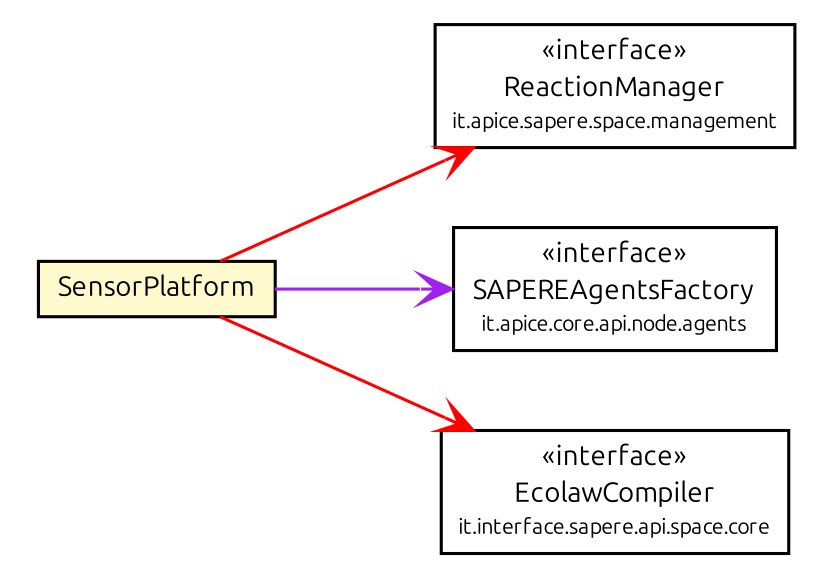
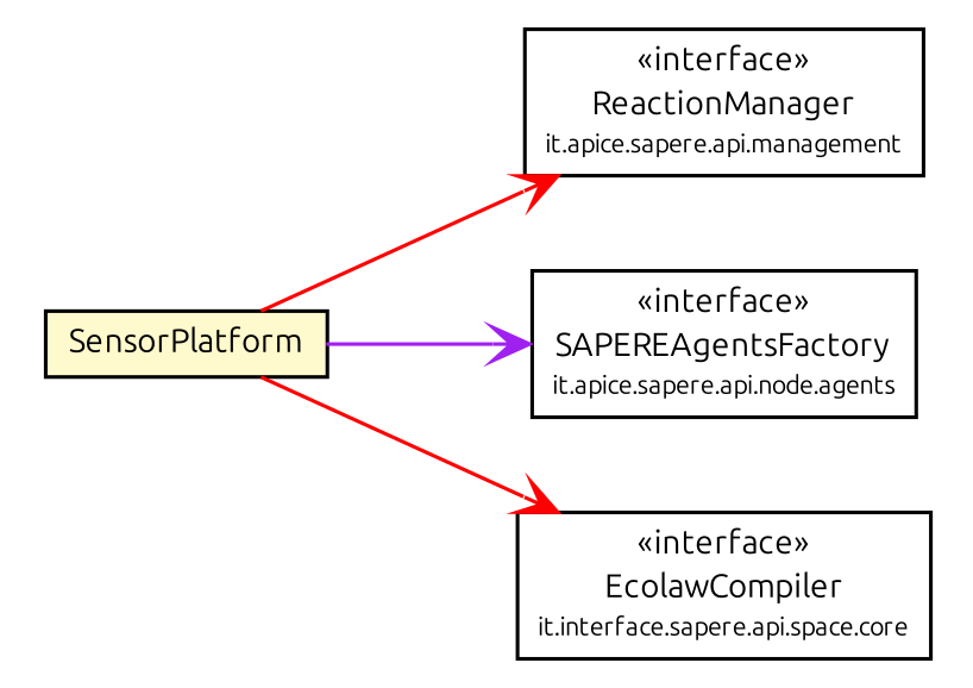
  digraph {
    fontname=Ubuntu
    rankdir=LR
    node [fontcolor=black fontname=Ubuntu fontsize=9.0 shape=plaintext]
    edge [arrowhead=open color=red fontcolor=black fontname=Ubuntu fontsize=10.0 headport=p labelfontname=Helvetica labelfontsize=10 tailport=p]
-   n1 [label=<<table border="0" cellborder="1" cellspacing="0" cellpadding="2" port="p" href="../../../api/management/ReactionManager.html"> 		<tr><td><table border="0" cellspacing="0" cellpadding="1"> 			<tr><td> &laquo;interface&raquo; </td></tr> 			<tr><td> ReactionManager </td></tr> 			<tr><td><font point-size="7.0"> it.apice.sapere.space.management </font></td></tr> 		</table></td></tr> 		</table>>]
-   n2 [label=<<table border="0" cellborder="1" cellspacing="0" cellpadding="2" port="p" href="../../../api/node/agents/SAPEREAgentsFactory.html"> 		<tr><td><table border="0" cellspacing="0" cellpadding="1"> 			<tr><td> &laquo;interface&raquo; </td></tr> 			<tr><td> SAPEREAgentsFactory </td></tr> 			<tr><td><font point-size="7.0"> it.apice.core.api.node.agents </font></td></tr> 		</table></td></tr> 		</table>>]
+   n1 [label=<<table border="0" cellborder="1" cellspacing="0" cellpadding="2" port="p" href="../../../api/management/ReactionManager.html"> 		<tr><td><table border="0" cellspacing="0" cellpadding="1"> 			<tr><td> &laquo;interface&raquo; </td></tr> 			<tr><td> ReactionManager </td></tr> 			<tr><td><font point-size="7.0"> it.apice.sapere.api.management </font></td></tr> 		</table></td></tr> 		</table>>]
+   n2 [label=<<table border="0" cellborder="1" cellspacing="0" cellpadding="2" port="p" href="../../../api/node/agents/SAPEREAgentsFactory.html"> 		<tr><td><table border="0" cellspacing="0" cellpadding="1"> 			<tr><td> &laquo;interface&raquo; </td></tr> 			<tr><td> SAPEREAgentsFactory </td></tr> 			<tr><td><font point-size="7.0"> it.apice.sapere.api.node.agents </font></td></tr> 		</table></td></tr> 		</table>>]
    n3 [label=<<table border="0" cellborder="1" cellspacing="0" cellpadding="2" port="p" href="../../../api/space/core/EcolawCompiler.html"> 		<tr><td><table border="0" cellspacing="0" cellpadding="1"> 			<tr><td> &laquo;interface&raquo; </td></tr> 			<tr><td> EcolawCompiler </td></tr> 			<tr><td><font point-size="7.0"> it.interface.sapere.api.space.core </font></td></tr> 		</table></td></tr> 		</table>>]
    n4 [label=<<table border="0" cellborder="1" cellspacing="0" cellpadding="2" port="p" bgcolor="lemonChiffon" href="./SensorPlatform.html"> 		<tr><td><table border="0" cellspacing="0" cellpadding="1"> 			<tr><td> SensorPlatform </td></tr> 		</table></td></tr> 		</table>>]
    n4 -> n1
    n4 -> n2 [color=purple]
    n4 -> n3
  }
